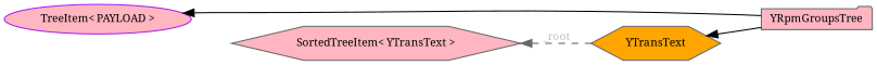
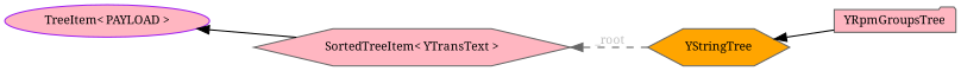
  digraph {
    fontname="Noto Serif"
    rankdir=LR
    node [color=gray40 fillcolor=lightpink fontname="Noto Serif" fontsize=10 shape=hexagon style=filled]
    edge [color=black dir=back fontname="Noto Serif" fontsize=10 labelfontname=Helvetica labelfontsize=10 style=solid]
    n1 [fontcolor=black height=0.2 label=YRpmGroupsTree shape=folder width=0.4]
-   n2 [fillcolor=orange height=0.2 label=YTransText width=0.4]
+   n2 [fillcolor=orange height=0.2 label=YStringTree width=0.4]
    n3 [height=0.2 label="SortedTreeItem\< YTransText \>" width=0.4]
    n4 [color=purple height=0.2 label="TreeItem\< PAYLOAD \>" shape=ellipse width=0.4]
    n2 -> n1
    n3 -> n2 [color=gray40 fontcolor=grey label=" _root" style=dashed]
-   n4 -> n1
+   n4 -> n3
  }
